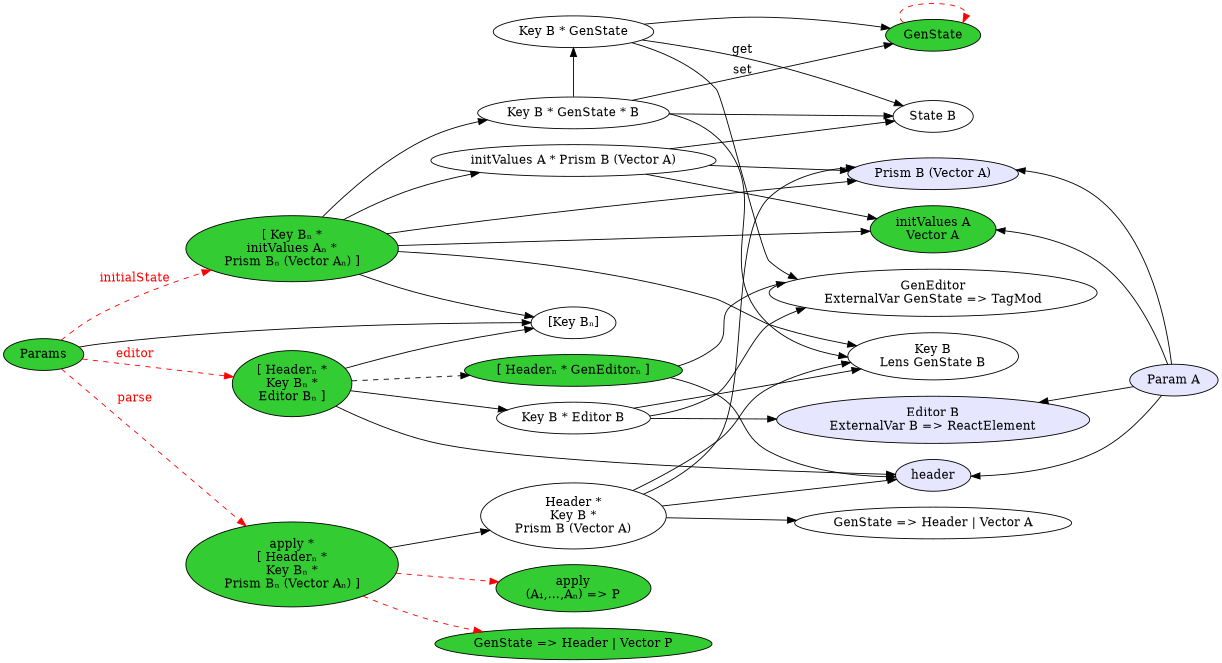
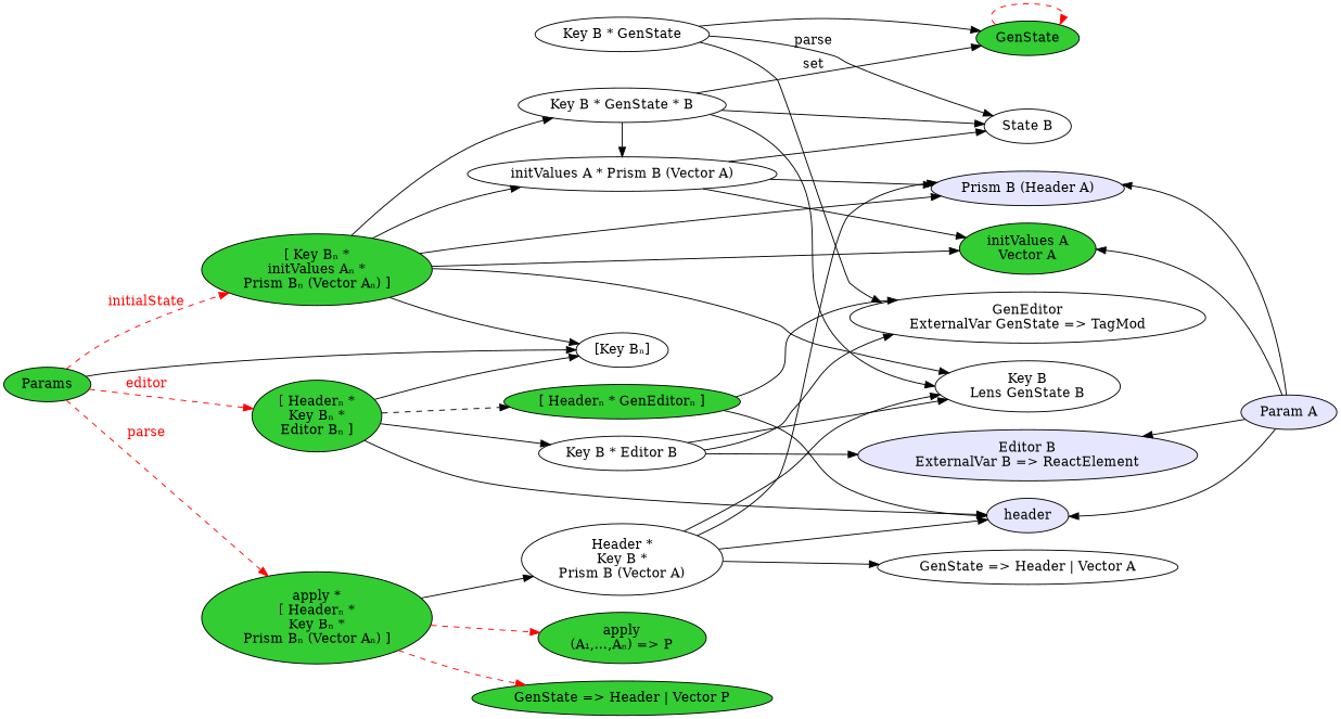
  digraph {
    rankdir=LR
    node [style=filled]
    header [fillcolor="#e6e6ff"]
    n2 [fillcolor="#e6e6ff" label="Param A"]
    n3 [fillcolor="#33cc33" label="initValues A\nVector A"]
    n4 [fillcolor="#e6e6ff" label="Editor B\nExternalVar B => ReactElement"]
-   n5 [fillcolor="#e6e6ff" label="Prism B (Vector A)"]
+   n5 [fillcolor="#e6e6ff" label="Prism B (Header A)"]
    n6 [fillcolor="#33cc33" label=GenState]
    n7 [fillcolor="#33cc33" label=Params]
    n8 [fillcolor="#33cc33" label="[ Key Bₙ *\ninitValues Aₙ *\nPrism Bₙ (Vector Aₙ) ]"]
    n9 [fillcolor="#33cc33" label="[ Headerₙ *\nKey Bₙ *\nEditor Bₙ ]"]
    n10 [fillcolor="#33cc33" label="apply *\n[ Headerₙ *\nKey Bₙ *\nPrism Bₙ (Vector Aₙ) ]"]
    n11 [fillcolor="#33cc33" label="[ Headerₙ * GenEditorₙ ]"]
    n12 [fillcolor="#33cc33" label="GenState => Header | Vector P"]
    n13 [fillcolor="#33cc33" label="apply\n(A₁,…,Aₙ) => P"]
    n14 [label="[Key Bₙ]" style=""]
    n15 [label="Key B\nLens GenState B" style=""]
    n16 [label="initValues A * Prism B (Vector A)" style=""]
    n17 [label="Key B * GenState * B" style=""]
    n18 [label="Key B * Editor B" style=""]
    n19 [label="Header *\nKey B *\nPrism B (Vector A)" style=""]
    n20 [label="GenEditor\nExternalVar GenState => TagMod" style=""]
    n21 [label="State B" style=""]
    n22 [label="Key B * GenState" style=""]
    n23 [label="GenState => Header | Vector A" style=""]
    subgraph sub_1 {
      header
      n2
      n3
      n4
      n5
    }
    subgraph sub_2 {
      n6
      n7
      n8
      n9
      n10
      n11
      n12
      n13
    }
    header -> n2 [dir=back]
    n3 -> n2 [dir=back]
    n4 -> n2 [dir=back]
    n5 -> n2 [dir=back]
    n6 -> n6 [color=red fontcolor=red style=dashed]
    n7 -> n8 [color=red fontcolor=red label=initialState style=dashed]
    n7 -> n9 [color=red fontcolor=red label=editor style=dashed]
    n7 -> n10 [color=red fontcolor=red label=parse style=dashed]
    n7 -> n14
    n8 -> n3
    n8 -> n5
    n8 -> n14
    n8 -> n15
    n8 -> n16
    n8 -> n17
    n9 -> header
    n9 -> n11 [color=black fontcolor=red style=dashed]
    n9 -> n14
    n9 -> n18
    n10 -> n12 [color=red fontcolor=red style=dashed]
    n10 -> n13 [color=red fontcolor=red style=dashed]
    n10 -> n19
    n11 -> header
    n11 -> n20
    n16 -> n3
    n16 -> n5
    n16 -> n21
    n17 -> n6 [label=set]
    n17 -> n15
    n17 -> n21
-   n17 -> n22 [constraint=false]
+   n17 -> n16 [constraint=false]
    n18 -> n4
    n18 -> n15
    n18 -> n20
    n19 -> header
    n19 -> n5
    n19 -> n15
    n19 -> n23
    n22 -> n6
    n22 -> n20
-   n22 -> n21 [label=get]
+   n22 -> n21 [label=parse]
  }
